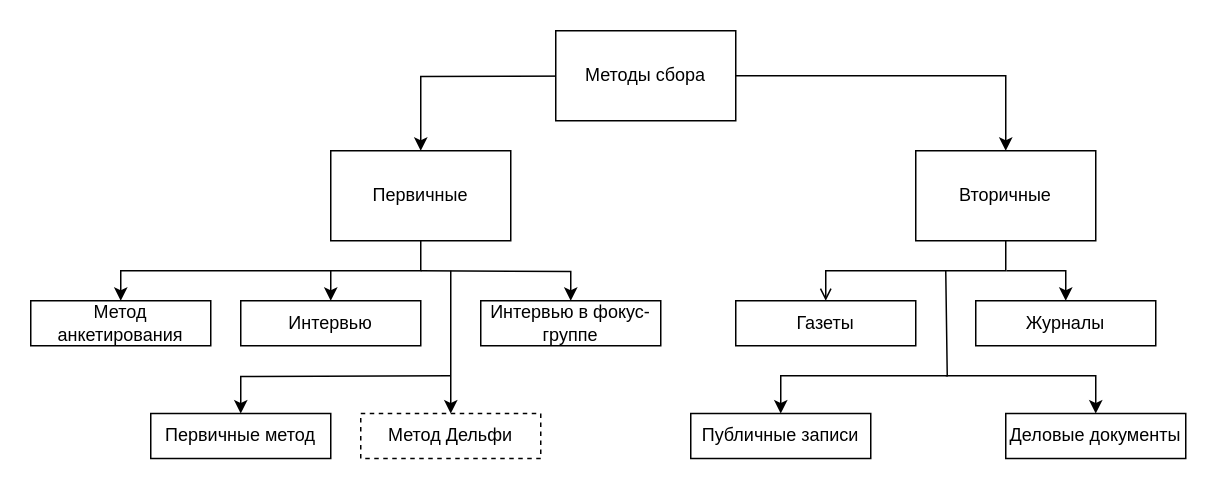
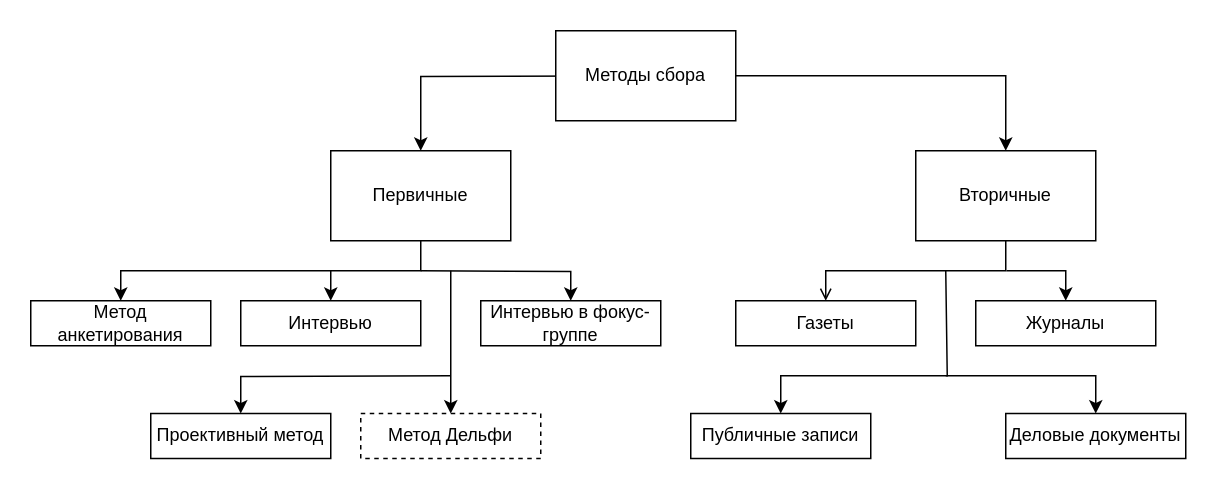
  <mxCell id="0" />
  <mxCell id="1" parent="0" />
  <mxCell id="2" style="edgeStyle=orthogonalEdgeStyle;rounded=0;orthogonalLoop=1;jettySize=auto;html=1;exitX=0;exitY=0.5;exitDx=0;exitDy=0;" edge="1" parent="1" target="6"><mxGeometry relative="1" as="geometry"><mxPoint x="460" y="50" as="sourcePoint" /></mxGeometry></mxCell>
  <mxCell id="3" style="edgeStyle=orthogonalEdgeStyle;rounded=0;orthogonalLoop=1;jettySize=auto;html=1;exitX=1;exitY=0.5;exitDx=0;exitDy=0;entryX=0.5;entryY=0;entryDx=0;entryDy=0;" edge="1" parent="1" source="4" target="8"><mxGeometry relative="1" as="geometry" /></mxCell>
  <mxCell id="4" value="Методы сбора" style="rounded=0;whiteSpace=wrap;html=1;" vertex="1" parent="1"><mxGeometry x="370" y="20" width="120" height="60" as="geometry" /></mxCell>
  <mxCell id="5" style="edgeStyle=orthogonalEdgeStyle;rounded=0;orthogonalLoop=1;jettySize=auto;html=1;exitX=0.5;exitY=1;exitDx=0;exitDy=0;entryX=0.5;entryY=0;entryDx=0;entryDy=0;" edge="1" parent="1" source="6" target="13"><mxGeometry relative="1" as="geometry" /></mxCell>
  <mxCell id="6" value="Первичные" style="rounded=0;whiteSpace=wrap;html=1;" vertex="1" parent="1"><mxGeometry x="220" y="100" width="120" height="60" as="geometry" /></mxCell>
  <mxCell id="7" style="edgeStyle=orthogonalEdgeStyle;rounded=0;orthogonalLoop=1;jettySize=auto;html=1;exitX=0.5;exitY=1;exitDx=0;exitDy=0;entryX=0.5;entryY=0;entryDx=0;entryDy=0;endArrow=open;" edge="1" parent="1" source="8" target="18"><mxGeometry relative="1" as="geometry" /></mxCell>
  <mxCell id="8" value="Вторичные" style="rounded=0;whiteSpace=wrap;html=1;" vertex="1" parent="1"><mxGeometry x="610" y="100" width="120" height="60" as="geometry" /></mxCell>
  <mxCell id="9" value="Интервью" style="rounded=0;whiteSpace=wrap;html=1;" vertex="1" parent="1"><mxGeometry x="160" y="200" width="120" height="30" as="geometry" /></mxCell>
  <mxCell id="10" value="Метод Дельфи" style="rounded=0;whiteSpace=wrap;html=1;dashed=1;" vertex="1" parent="1"><mxGeometry x="240" y="275.17" width="120" height="30" as="geometry" /></mxCell>
- <mxCell id="11" value="&lt;div&gt;&lt;span style=&quot;background-color: initial;&quot;&gt;Первичные метод&lt;/span&gt;&lt;br&gt;&lt;/div&gt;" style="rounded=0;whiteSpace=wrap;html=1;" vertex="1" parent="1"><mxGeometry x="100" y="275.17" width="120" height="30" as="geometry" /></mxCell>
+ <mxCell id="11" value="&lt;div&gt;&lt;span style=&quot;background-color: initial;&quot;&gt;Проективный метод&lt;/span&gt;&lt;br&gt;&lt;/div&gt;" style="rounded=0;whiteSpace=wrap;html=1;" vertex="1" parent="1"><mxGeometry x="100" y="275.17" width="120" height="30" as="geometry" /></mxCell>
  <mxCell id="12" value="&lt;span style=&quot;line-height: 107%;&quot;&gt;&lt;font style=&quot;font-size: 12px;&quot;&gt;Интервью в фокус-группе&lt;/font&gt;&lt;/span&gt;" style="rounded=0;whiteSpace=wrap;html=1;" vertex="1" parent="1"><mxGeometry x="320" y="200" width="120" height="30" as="geometry" /></mxCell>
  <mxCell id="13" value="&lt;span style=&quot;line-height: 107%;&quot;&gt;&lt;font style=&quot;font-size: 12px;&quot;&gt;Метод анкетирования&lt;/font&gt;&lt;/span&gt;" style="rounded=0;whiteSpace=wrap;html=1;" vertex="1" parent="1"><mxGeometry x="20" y="200" width="120" height="30" as="geometry" /></mxCell>
  <mxCell id="14" value="" style="endArrow=classic;html=1;rounded=0;entryX=0.5;entryY=0;entryDx=0;entryDy=0;edgeStyle=orthogonalEdgeStyle;" edge="1" parent="1" target="12"><mxGeometry width="50" height="50" relative="1" as="geometry"><mxPoint x="280" y="180" as="sourcePoint" /><mxPoint x="270" y="310" as="targetPoint" /></mxGeometry></mxCell>
  <mxCell id="15" value="" style="endArrow=classic;html=1;rounded=0;entryX=0.5;entryY=0;entryDx=0;entryDy=0;edgeStyle=orthogonalEdgeStyle;" edge="1" parent="1" target="11"><mxGeometry width="50" height="50" relative="1" as="geometry"><mxPoint x="300" y="250" as="sourcePoint" /><mxPoint x="320" y="320" as="targetPoint" /></mxGeometry></mxCell>
  <mxCell id="16" value="" style="endArrow=classic;html=1;rounded=0;entryX=0.5;entryY=0;entryDx=0;entryDy=0;" edge="1" parent="1" target="10"><mxGeometry width="50" height="50" relative="1" as="geometry"><mxPoint x="300" y="180" as="sourcePoint" /><mxPoint x="290" y="260" as="targetPoint" /></mxGeometry></mxCell>
  <mxCell id="17" value="" style="endArrow=classic;html=1;rounded=0;entryX=0.5;entryY=0;entryDx=0;entryDy=0;" edge="1" parent="1" target="9"><mxGeometry width="50" height="50" relative="1" as="geometry"><mxPoint x="220" y="180" as="sourcePoint" /><mxPoint x="320" y="194.83" as="targetPoint" /></mxGeometry></mxCell>
  <mxCell id="18" value="&lt;span style=&quot;line-height: 107%;&quot;&gt;&lt;font style=&quot;font-size: 12px;&quot;&gt;Газеты&lt;/font&gt;&lt;/span&gt;" style="rounded=0;whiteSpace=wrap;html=1;" vertex="1" parent="1"><mxGeometry x="490" y="200" width="120" height="30" as="geometry" /></mxCell>
  <mxCell id="19" style="edgeStyle=orthogonalEdgeStyle;rounded=0;orthogonalLoop=1;jettySize=auto;html=1;exitX=0.5;exitY=0;exitDx=0;exitDy=0;startArrow=classic;startFill=1;endArrow=none;endFill=0;" edge="1" parent="1" source="20"><mxGeometry relative="1" as="geometry"><mxPoint x="670" y="180" as="targetPoint" /></mxGeometry></mxCell>
  <mxCell id="20" value="&lt;span style=&quot;line-height: 107%;&quot;&gt;&lt;font style=&quot;font-size: 12px;&quot;&gt;Журналы&lt;/font&gt;&lt;/span&gt;" style="rounded=0;whiteSpace=wrap;html=1;" vertex="1" parent="1"><mxGeometry x="650" y="200" width="120" height="30" as="geometry" /></mxCell>
  <mxCell id="21" style="edgeStyle=orthogonalEdgeStyle;rounded=0;orthogonalLoop=1;jettySize=auto;html=1;exitX=0.5;exitY=0;exitDx=0;exitDy=0;startArrow=classic;startFill=1;endArrow=none;endFill=0;" edge="1" parent="1" source="22"><mxGeometry relative="1" as="geometry"><mxPoint x="630" y="180" as="targetPoint" /><Array as="points"><mxPoint x="520" y="250" /><mxPoint x="631" y="250" /><mxPoint x="631" y="180" /></Array></mxGeometry></mxCell>
  <mxCell id="22" value="&lt;span style=&quot;line-height: 107%;&quot;&gt;&lt;font style=&quot;font-size: 12px;&quot;&gt;Публичные записи&lt;/font&gt;&lt;/span&gt;" style="rounded=0;whiteSpace=wrap;html=1;" vertex="1" parent="1"><mxGeometry x="460" y="275.17" width="120" height="30" as="geometry" /></mxCell>
  <mxCell id="23" style="edgeStyle=orthogonalEdgeStyle;rounded=0;orthogonalLoop=1;jettySize=auto;html=1;exitX=0.5;exitY=0;exitDx=0;exitDy=0;startArrow=classic;startFill=1;endArrow=none;endFill=0;" edge="1" parent="1" source="24"><mxGeometry relative="1" as="geometry"><mxPoint x="630" y="250" as="targetPoint" /><Array as="points"><mxPoint x="730" y="250" /></Array></mxGeometry></mxCell>
  <mxCell id="24" value="&lt;span style=&quot;line-height: 107%;&quot;&gt;&lt;font style=&quot;font-size: 12px;&quot;&gt;Деловые документы&lt;/font&gt;&lt;/span&gt;" style="rounded=0;whiteSpace=wrap;html=1;" vertex="1" parent="1"><mxGeometry x="670" y="275.17" width="120" height="30" as="geometry" /></mxCell>
